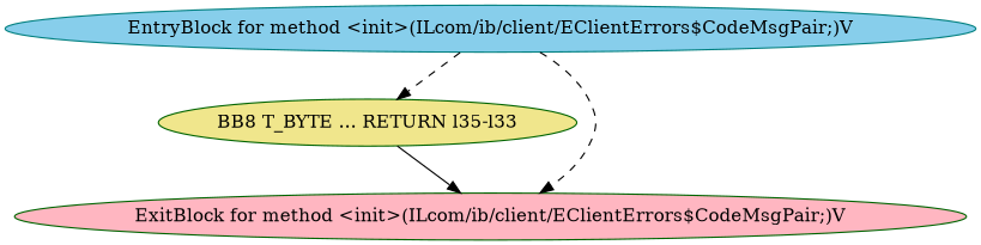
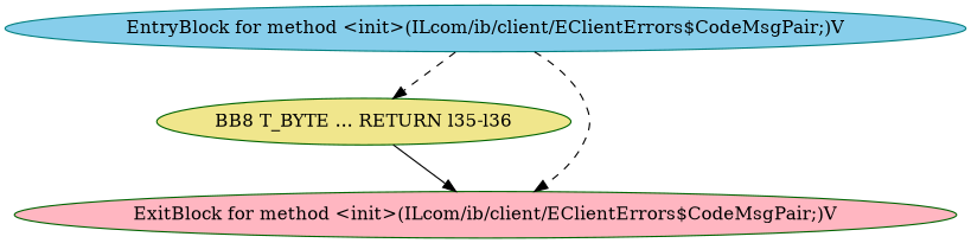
  digraph {
    node [style=filled color=darkgreen]
    edge [style=dashed]
-   n1 [label="BB8 T_BYTE ... RETURN l35-l33" fillcolor=khaki]
+   n1 [label="BB8 T_BYTE ... RETURN l35-l36" fillcolor=khaki]
    n2 [label="ExitBlock for method <init>(ILcom/ib/client/EClientErrors$CodeMsgPair;)V" fillcolor=lightpink]
    n3 [label="EntryBlock for method <init>(ILcom/ib/client/EClientErrors$CodeMsgPair;)V" fillcolor=skyblue color=teal]
    n1 -> n2 [style=solid]
    n3 -> n1
    n3 -> n2
  }
